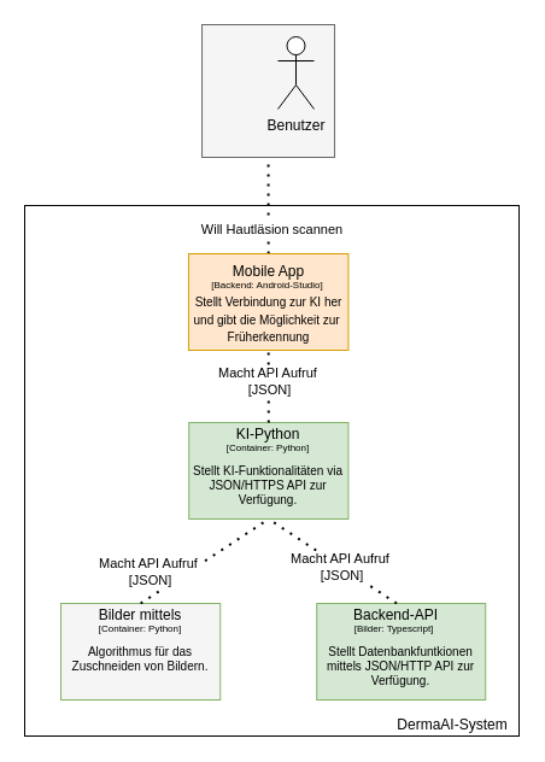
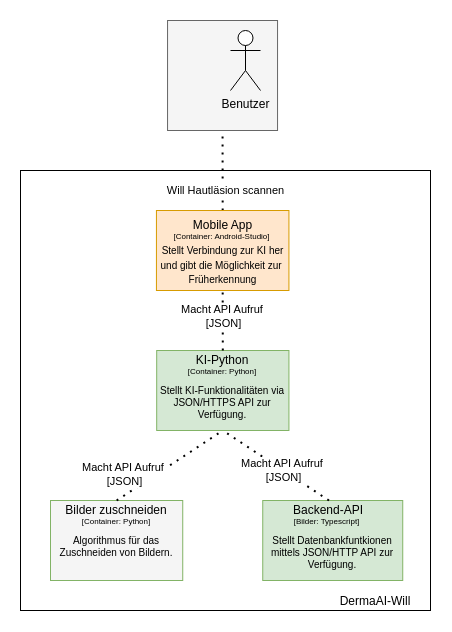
  <mxCell id="0" />
  <mxCell id="1" parent="0" />
  <mxCell id="2" value="" style="rounded=0;whiteSpace=wrap;html=1;fillColor=#FFFFFF;strokeColor=#000000;" vertex="1" parent="1"><mxGeometry x="20" y="170" width="410" height="440" as="geometry" /></mxCell>
  <mxCell id="3" value="" style="whiteSpace=wrap;html=1;aspect=fixed;fillColor=#f5f5f5;strokeColor=#666666;fontColor=#333333;" vertex="1" parent="1"><mxGeometry x="167.05" y="20" width="110" height="110" as="geometry" /></mxCell>
  <mxCell id="4" value="Benutzer" style="shape=umlActor;verticalLabelPosition=bottom;verticalAlign=top;html=1;outlineConnect=0;" vertex="1" parent="1"><mxGeometry x="230" y="30" width="30" height="60" as="geometry" /></mxCell>
  <mxCell id="5" style="edgeStyle=orthogonalEdgeStyle;rounded=0;orthogonalLoop=1;jettySize=auto;html=1;exitX=0.5;exitY=0;exitDx=0;exitDy=0;" edge="1" parent="1"><mxGeometry relative="1" as="geometry"><mxPoint x="235" y="120" as="targetPoint" /><mxPoint x="235" y="120" as="sourcePoint" /></mxGeometry></mxCell>
  <mxCell id="6" value="" style="endArrow=none;dashed=1;html=1;dashPattern=1 3;strokeWidth=2;rounded=0;exitX=0.5;exitY=0;exitDx=0;exitDy=0;entryX=0.5;entryY=1;entryDx=0;entryDy=0;" edge="1" parent="1" source="8" target="3"><mxGeometry width="50" height="50" relative="1" as="geometry"><mxPoint x="200" y="190" as="sourcePoint" /><mxPoint x="190" y="100" as="targetPoint" /></mxGeometry></mxCell>
  <mxCell id="7" value="Will Hautläsion scannen" style="edgeLabel;html=1;align=center;verticalAlign=middle;resizable=0;points=[];" vertex="1" connectable="0" parent="6"><mxGeometry x="-0.16" y="-1" relative="1" as="geometry"><mxPoint x="1" y="14" as="offset" /></mxGeometry></mxCell>
  <mxCell id="8" value="&lt;font size=&quot;1&quot;&gt;&lt;br&gt;&lt;br&gt;Stellt Verbindung zur KI her&lt;br&gt;und gibt die Möglichkeit zur&amp;nbsp;&lt;br&gt;Früherkennung&lt;/font&gt;" style="rounded=0;whiteSpace=wrap;html=1;fillColor=#ffe6cc;strokeColor=#d79b00;" vertex="1" parent="1"><mxGeometry x="155.93" y="210" width="132.5" height="80" as="geometry" /></mxCell>
  <mxCell id="9" value="&lt;font style=&quot;font-size: 12px;&quot;&gt;Mobile App&lt;/font&gt;" style="text;html=1;align=center;verticalAlign=middle;whiteSpace=wrap;rounded=0;fontSize=9;" vertex="1" parent="1"><mxGeometry x="179.55" y="210" width="85" height="30" as="geometry" /></mxCell>
- <mxCell id="10" value="&lt;font style=&quot;font-size: 8px;&quot;&gt;[Backend: Android-Studio]&lt;/font&gt;" style="text;html=1;align=center;verticalAlign=middle;whiteSpace=wrap;rounded=0;" vertex="1" parent="1"><mxGeometry x="164.42" y="230" width="115.25" height="10" as="geometry" /></mxCell>
+ <mxCell id="10" value="&lt;font style=&quot;font-size: 8px;&quot;&gt;[Container: Android-Studio]&lt;/font&gt;" style="text;html=1;align=center;verticalAlign=middle;whiteSpace=wrap;rounded=0;" vertex="1" parent="1"><mxGeometry x="164.42" y="230" width="115.25" height="10" as="geometry" /></mxCell>
  <mxCell id="11" value="&lt;div&gt;&lt;br&gt;&lt;/div&gt;&lt;div&gt;&lt;br&gt;&lt;/div&gt;Stellt KI-Funktionalitäten via JSON/HTTPS API zur Verfügung." style="rounded=0;whiteSpace=wrap;html=1;fontSize=10;align=center;fillColor=#d5e8d4;strokeColor=#82b366;" vertex="1" parent="1"><mxGeometry x="156.19" y="350" width="132.24" height="80" as="geometry" /></mxCell>
  <mxCell id="12" value="&lt;font style=&quot;font-size: 12px;&quot;&gt;KI-Python&lt;/font&gt;" style="text;html=1;align=center;verticalAlign=middle;whiteSpace=wrap;rounded=0;fontSize=9;" vertex="1" parent="1"><mxGeometry x="186.19" y="350" width="72.25" height="20" as="geometry" /></mxCell>
  <mxCell id="13" value="&lt;font style=&quot;font-size: 8px;&quot;&gt;[Container: Python]&lt;/font&gt;" style="text;html=1;align=center;verticalAlign=middle;whiteSpace=wrap;rounded=0;" vertex="1" parent="1"><mxGeometry x="182.38" y="360" width="79.87" height="20" as="geometry" /></mxCell>
  <mxCell id="14" value="&lt;br&gt;&lt;br&gt;Stellt Datenbankfuntkionen mittels JSON/HTTP API zur Verfügung.&lt;div&gt;&lt;/div&gt;" style="rounded=0;whiteSpace=wrap;html=1;fontSize=10;align=center;fillColor=#d5e8d4;strokeColor=#82b366;" vertex="1" parent="1"><mxGeometry x="262.24" y="500" width="140" height="80" as="geometry" /></mxCell>
  <mxCell id="15" value="&lt;span style=&quot;font-size: 12px;&quot;&gt;Backend-API&lt;/span&gt;" style="text;html=1;align=center;verticalAlign=middle;whiteSpace=wrap;rounded=0;fontSize=9;" vertex="1" parent="1"><mxGeometry x="287.44" y="500" width="82.11" height="20" as="geometry" /></mxCell>
  <mxCell id="16" value="&lt;font style=&quot;font-size: 8px;&quot;&gt;[Bilder: Typescript]&lt;/font&gt;" style="text;html=1;align=center;verticalAlign=middle;whiteSpace=wrap;rounded=0;" vertex="1" parent="1"><mxGeometry x="284.81" y="510" width="83.49" height="20" as="geometry" /></mxCell>
  <mxCell id="17" value="&lt;br&gt;Algorithmus für das Zuschneiden von Bildern.&lt;div&gt;&lt;/div&gt;" style="rounded=0;whiteSpace=wrap;html=1;fontSize=10;align=center;fillColor=#f5f5f5;strokeColor=#82b366;" vertex="1" parent="1"><mxGeometry x="50" y="500" width="132.24" height="80" as="geometry" /></mxCell>
- <mxCell id="18" value="&lt;font style=&quot;font-size: 12px;&quot;&gt;Bilder mittels&lt;/font&gt;" style="text;html=1;align=center;verticalAlign=middle;whiteSpace=wrap;rounded=0;fontSize=9;" vertex="1" parent="1"><mxGeometry x="60" y="500" width="112.24" height="20" as="geometry" /></mxCell>
+ <mxCell id="18" value="&lt;font style=&quot;font-size: 12px;&quot;&gt;Bilder zuschneiden&lt;/font&gt;" style="text;html=1;align=center;verticalAlign=middle;whiteSpace=wrap;rounded=0;fontSize=9;" vertex="1" parent="1"><mxGeometry x="60" y="500" width="112.24" height="20" as="geometry" /></mxCell>
  <mxCell id="19" value="&lt;font style=&quot;font-size: 8px;&quot;&gt;[Container: Python]&lt;/font&gt;" style="text;html=1;align=center;verticalAlign=middle;whiteSpace=wrap;rounded=0;" vertex="1" parent="1"><mxGeometry x="76.19" y="510" width="79.87" height="20" as="geometry" /></mxCell>
  <mxCell id="20" value="" style="endArrow=none;dashed=1;html=1;dashPattern=1 3;strokeWidth=2;rounded=0;entryX=0.5;entryY=1;entryDx=0;entryDy=0;exitX=0.5;exitY=0;exitDx=0;exitDy=0;" edge="1" parent="1" source="12" target="8"><mxGeometry width="50" height="50" relative="1" as="geometry"><mxPoint x="262.24" y="390" as="sourcePoint" /><mxPoint x="312.24" y="340" as="targetPoint" /></mxGeometry></mxCell>
  <mxCell id="21" value="Macht API Aufruf&amp;nbsp;&lt;br&gt;[JSON]" style="edgeLabel;html=1;align=center;verticalAlign=middle;resizable=0;points=[];" vertex="1" connectable="0" parent="20"><mxGeometry x="0.157" relative="1" as="geometry"><mxPoint as="offset" /></mxGeometry></mxCell>
  <mxCell id="22" value="" style="endArrow=none;dashed=1;html=1;dashPattern=1 3;strokeWidth=2;rounded=0;entryX=0.5;entryY=1;entryDx=0;entryDy=0;exitX=0.5;exitY=0;exitDx=0;exitDy=0;" edge="1" parent="1" source="15" target="11"><mxGeometry width="50" height="50" relative="1" as="geometry"><mxPoint x="232.24" y="440" as="sourcePoint" /><mxPoint x="282.24" y="390" as="targetPoint" /></mxGeometry></mxCell>
  <mxCell id="23" value="Macht API Aufruf&amp;nbsp;&lt;br&gt;[JSON]" style="edgeLabel;html=1;align=center;verticalAlign=middle;resizable=0;points=[];" vertex="1" connectable="0" parent="22"><mxGeometry x="-0.133" relative="1" as="geometry"><mxPoint as="offset" /></mxGeometry></mxCell>
- <mxCell id="24" value="DermaAI-System" style="text;html=1;align=center;verticalAlign=middle;whiteSpace=wrap;rounded=0;" vertex="1" parent="1"><mxGeometry x="320" y="600" width="110" as="geometry" /></mxCell>
+ <mxCell id="24" value="DermaAI-Will" style="text;html=1;align=center;verticalAlign=middle;whiteSpace=wrap;rounded=0;" vertex="1" parent="1"><mxGeometry x="320" y="600" width="110" as="geometry" /></mxCell>
  <mxCell id="25" value="" style="endArrow=none;dashed=1;html=1;dashPattern=1 3;strokeWidth=2;rounded=0;exitX=0.5;exitY=0;exitDx=0;exitDy=0;entryX=0.5;entryY=1;entryDx=0;entryDy=0;" edge="1" parent="1" source="18" target="11"><mxGeometry width="50" height="50" relative="1" as="geometry"><mxPoint x="110" y="390" as="sourcePoint" /><mxPoint x="160" y="340" as="targetPoint" /></mxGeometry></mxCell>
  <mxCell id="26" value="Macht API Aufruf&amp;nbsp;&lt;br&gt;[JSON]" style="edgeLabel;html=1;align=center;verticalAlign=middle;resizable=0;points=[];" vertex="1" connectable="0" parent="25"><mxGeometry x="-0.391" relative="1" as="geometry"><mxPoint x="-25" y="-5" as="offset" /></mxGeometry></mxCell>
